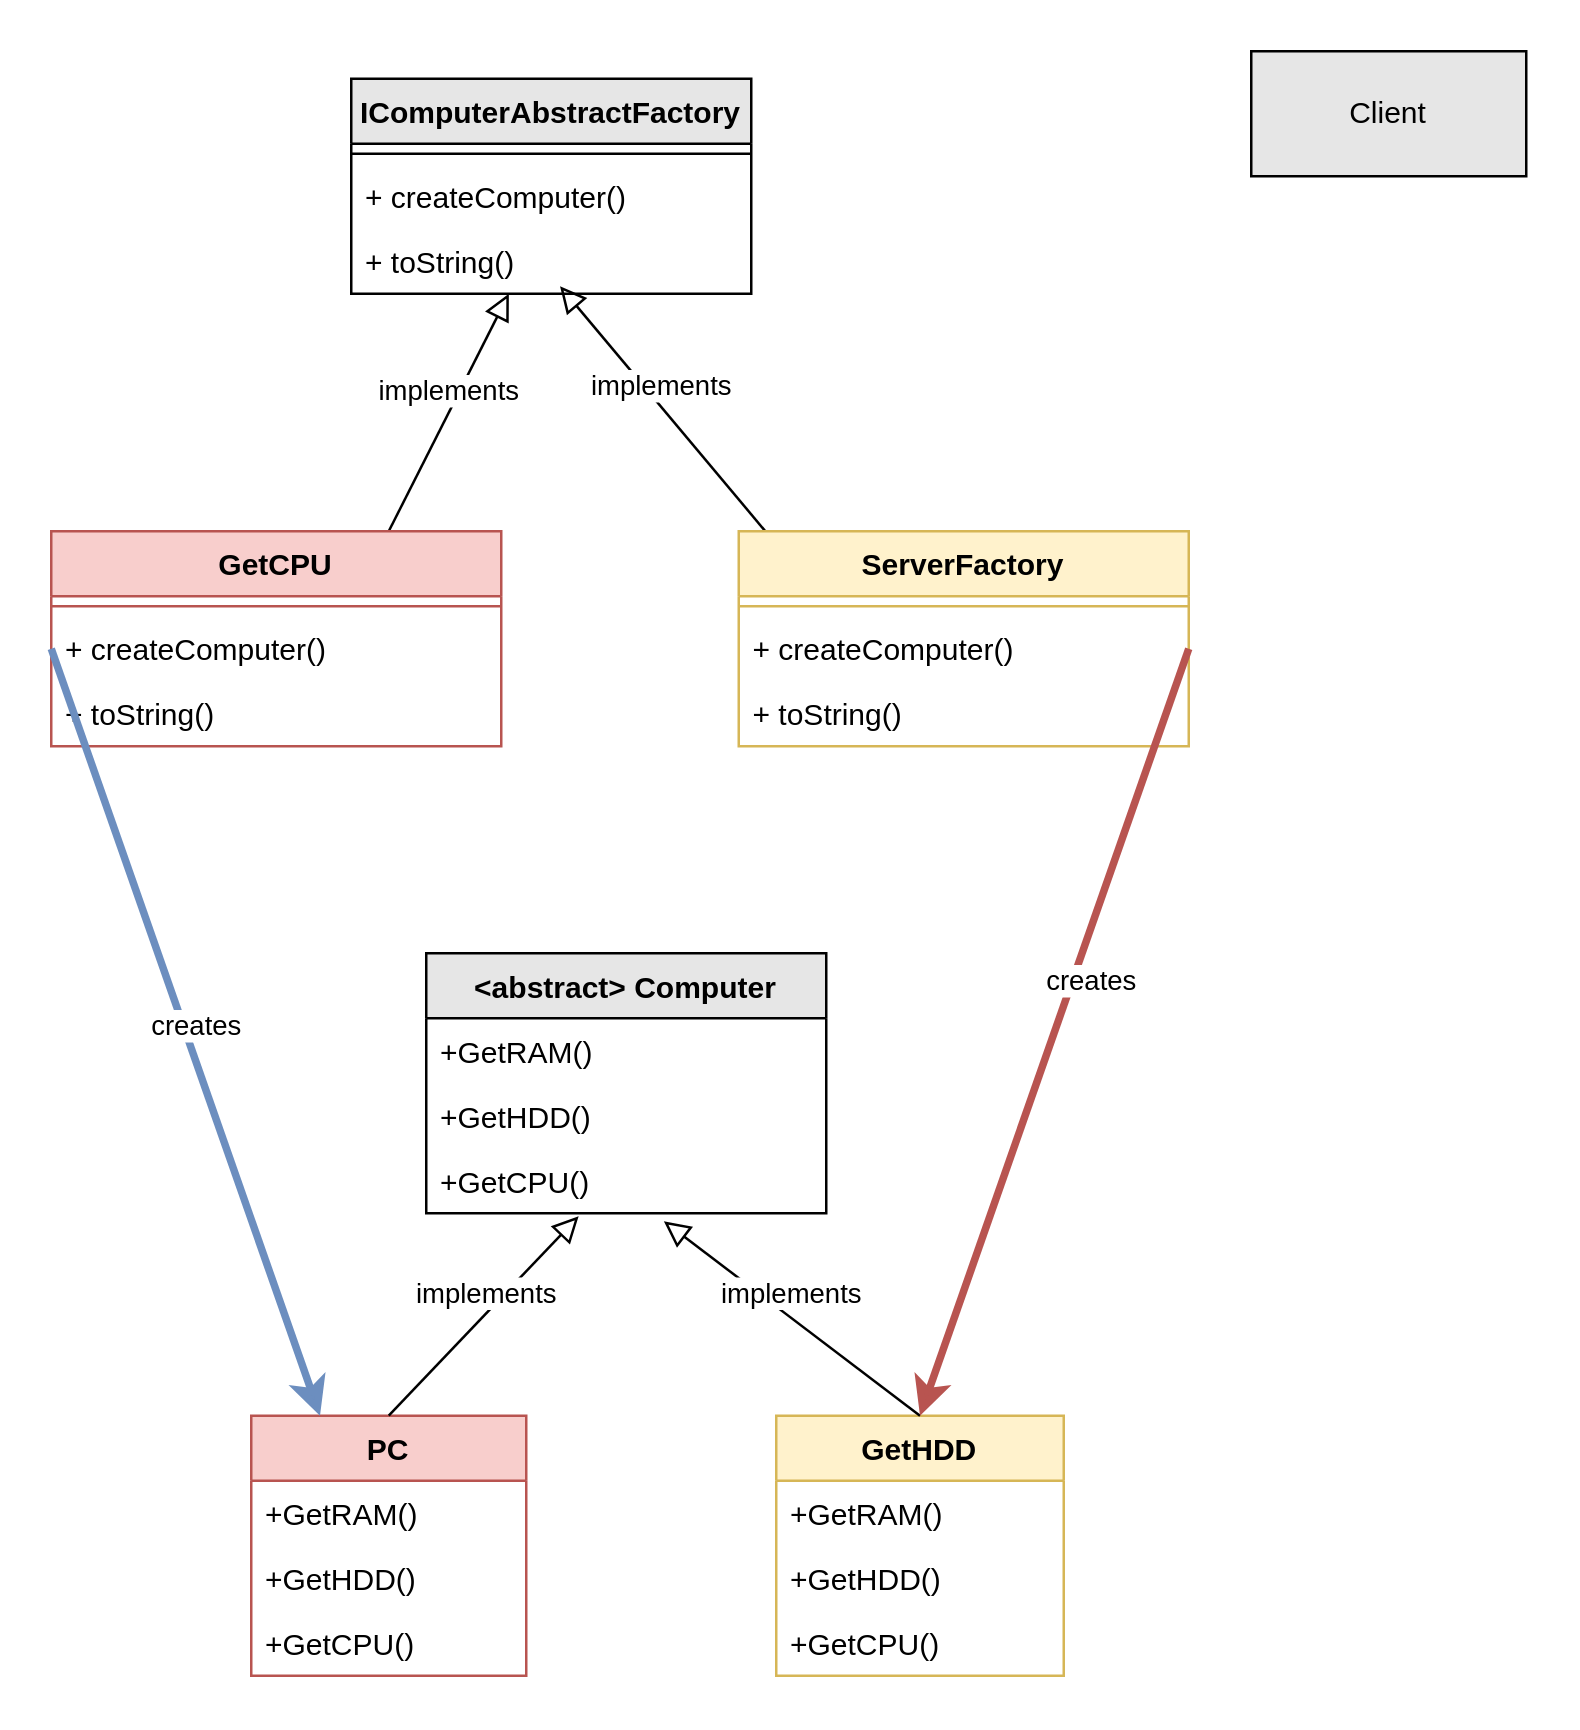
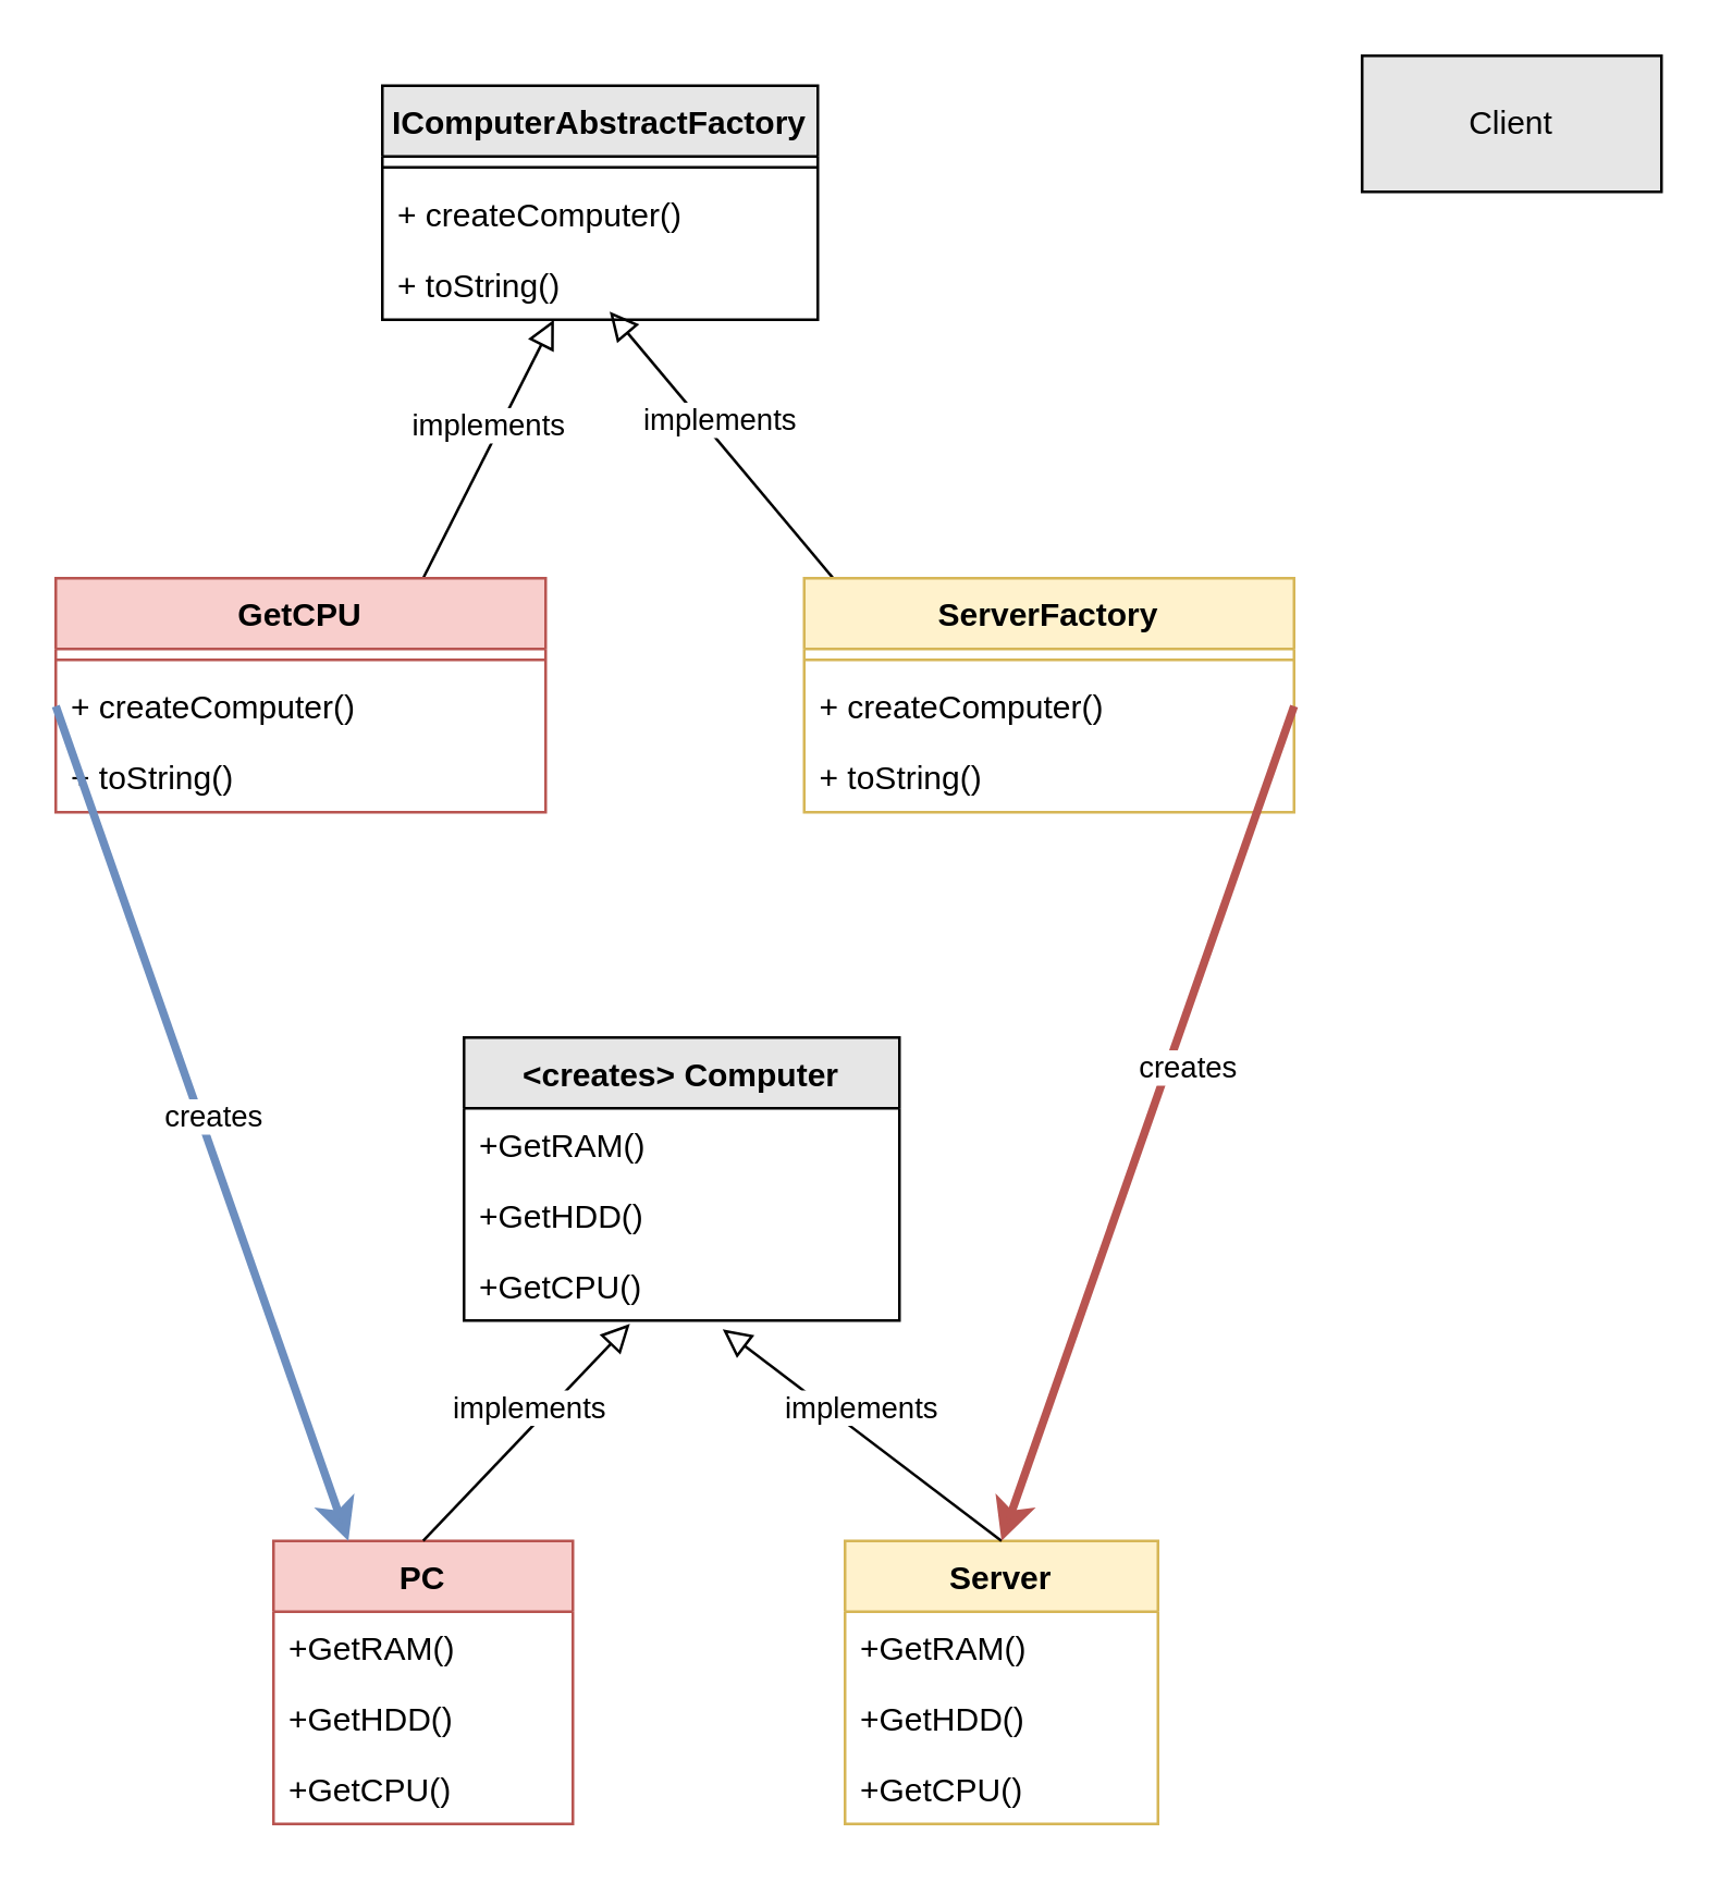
  <mxCell id="0" />
  <mxCell id="1" parent="0" />
  <mxCell id="2" value="IComputerAbstractFactory" style="swimlane;fontStyle=1;align=center;verticalAlign=top;childLayout=stackLayout;horizontal=1;startSize=26;horizontalStack=0;resizeParent=1;resizeParentMax=0;resizeLast=0;collapsible=1;marginBottom=0;whiteSpace=wrap;html=1;fillColor=#E6E6E6;" vertex="1" parent="1"><mxGeometry x="140" y="31" width="160" height="86" as="geometry" /></mxCell>
  <mxCell id="3" value="" style="line;strokeWidth=1;fillColor=none;align=left;verticalAlign=middle;spacingTop=-1;spacingLeft=3;spacingRight=3;rotatable=0;labelPosition=right;points=[];portConstraint=eastwest;strokeColor=inherit;" vertex="1" parent="2"><mxGeometry y="26" width="160" height="8" as="geometry" /></mxCell>
  <mxCell id="4" value="+ createComputer()" style="text;strokeColor=none;fillColor=none;align=left;verticalAlign=top;spacingLeft=4;spacingRight=4;overflow=hidden;rotatable=0;points=[[0,0.5],[1,0.5]];portConstraint=eastwest;whiteSpace=wrap;html=1;" vertex="1" parent="2"><mxGeometry y="34" width="160" height="26" as="geometry" /></mxCell>
  <mxCell id="5" value="+ toString()" style="text;strokeColor=none;fillColor=none;align=left;verticalAlign=top;spacingLeft=4;spacingRight=4;overflow=hidden;rotatable=0;points=[[0,0.5],[1,0.5]];portConstraint=eastwest;whiteSpace=wrap;html=1;" vertex="1" parent="2"><mxGeometry y="60" width="160" height="26" as="geometry" /></mxCell>
  <mxCell id="6" value="implements" style="html=1;verticalAlign=bottom;endArrow=block;endSize=8;curved=0;rounded=0;exitX=0.75;exitY=0;exitDx=0;exitDy=0;endFill=0;entryX=0.394;entryY=1;entryDx=0;entryDy=0;entryPerimeter=0;" edge="1" parent="1" target="5" source="13"><mxGeometry relative="1" as="geometry"><mxPoint x="170" y="251" as="sourcePoint" /><mxPoint x="200" y="121" as="targetPoint" /></mxGeometry></mxCell>
  <mxCell id="7" value="implements" style="html=1;verticalAlign=bottom;endArrow=block;endSize=8;curved=0;rounded=0;exitX=0.058;exitY=-0.003;exitDx=0;exitDy=0;endFill=0;exitPerimeter=0;entryX=0.522;entryY=0.885;entryDx=0;entryDy=0;entryPerimeter=0;" edge="1" parent="1" source="8" target="5"><mxGeometry relative="1" as="geometry"><mxPoint x="120" y="171" as="sourcePoint" /><mxPoint x="210" y="121" as="targetPoint" /></mxGeometry></mxCell>
  <mxCell id="8" value="ServerFactory" style="swimlane;fontStyle=1;align=center;verticalAlign=top;childLayout=stackLayout;horizontal=1;startSize=26;horizontalStack=0;resizeParent=1;resizeParentMax=0;resizeLast=0;collapsible=1;marginBottom=0;whiteSpace=wrap;html=1;fillColor=#fff2cc;strokeColor=#d6b656;" vertex="1" parent="1"><mxGeometry x="295" y="212" width="180" height="86" as="geometry" /></mxCell>
  <mxCell id="9" value="" style="line;strokeWidth=1;fillColor=none;align=left;verticalAlign=middle;spacingTop=-1;spacingLeft=3;spacingRight=3;rotatable=0;labelPosition=right;points=[];portConstraint=eastwest;strokeColor=inherit;" vertex="1" parent="8"><mxGeometry y="26" width="180" height="8" as="geometry" /></mxCell>
  <mxCell id="10" value="+ createComputer()" style="text;strokeColor=none;fillColor=none;align=left;verticalAlign=top;spacingLeft=4;spacingRight=4;overflow=hidden;rotatable=0;points=[[0,0.5],[1,0.5]];portConstraint=eastwest;whiteSpace=wrap;html=1;" vertex="1" parent="8"><mxGeometry y="34" width="180" height="26" as="geometry" /></mxCell>
  <mxCell id="11" value="+ toString()" style="text;strokeColor=none;fillColor=none;align=left;verticalAlign=top;spacingLeft=4;spacingRight=4;overflow=hidden;rotatable=0;points=[[0,0.5],[1,0.5]];portConstraint=eastwest;whiteSpace=wrap;html=1;" vertex="1" parent="8"><mxGeometry y="60" width="180" height="26" as="geometry" /></mxCell>
  <mxCell id="12" value="Client" style="html=1;whiteSpace=wrap;fillColor=#e6e6e6;" vertex="1" parent="1"><mxGeometry x="500" y="20" width="110" height="50" as="geometry" /></mxCell>
  <mxCell id="13" value="GetCPU" style="swimlane;fontStyle=1;align=center;verticalAlign=top;childLayout=stackLayout;horizontal=1;startSize=26;horizontalStack=0;resizeParent=1;resizeParentMax=0;resizeLast=0;collapsible=1;marginBottom=0;whiteSpace=wrap;html=1;fillColor=#f8cecc;strokeColor=#b85450;" vertex="1" parent="1"><mxGeometry x="20" y="212" width="180" height="86" as="geometry" /></mxCell>
  <mxCell id="14" value="" style="line;strokeWidth=1;fillColor=none;align=left;verticalAlign=middle;spacingTop=-1;spacingLeft=3;spacingRight=3;rotatable=0;labelPosition=right;points=[];portConstraint=eastwest;strokeColor=inherit;" vertex="1" parent="13"><mxGeometry y="26" width="180" height="8" as="geometry" /></mxCell>
  <mxCell id="15" value="+ createComputer()" style="text;strokeColor=none;fillColor=none;align=left;verticalAlign=top;spacingLeft=4;spacingRight=4;overflow=hidden;rotatable=0;points=[[0,0.5],[1,0.5]];portConstraint=eastwest;whiteSpace=wrap;html=1;" vertex="1" parent="13"><mxGeometry y="34" width="180" height="26" as="geometry" /></mxCell>
  <mxCell id="16" value="+ toString()" style="text;strokeColor=none;fillColor=none;align=left;verticalAlign=top;spacingLeft=4;spacingRight=4;overflow=hidden;rotatable=0;points=[[0,0.5],[1,0.5]];portConstraint=eastwest;whiteSpace=wrap;html=1;" vertex="1" parent="13"><mxGeometry y="60" width="180" height="26" as="geometry" /></mxCell>
- <mxCell id="17" value="&amp;lt;abstract&amp;gt; Computer" style="swimlane;fontStyle=1;align=center;verticalAlign=top;childLayout=stackLayout;horizontal=1;startSize=26;horizontalStack=0;resizeParent=1;resizeParentMax=0;resizeLast=0;collapsible=1;marginBottom=0;whiteSpace=wrap;html=1;fillColor=#E6E6E6;" vertex="1" parent="1"><mxGeometry x="170" y="380.77" width="160" height="104" as="geometry" /></mxCell>
+ <mxCell id="17" value="&amp;lt;creates&amp;gt; Computer" style="swimlane;fontStyle=1;align=center;verticalAlign=top;childLayout=stackLayout;horizontal=1;startSize=26;horizontalStack=0;resizeParent=1;resizeParentMax=0;resizeLast=0;collapsible=1;marginBottom=0;whiteSpace=wrap;html=1;fillColor=#E6E6E6;" vertex="1" parent="1"><mxGeometry x="170" y="380.77" width="160" height="104" as="geometry" /></mxCell>
  <mxCell id="18" value="+GetRAM()" style="text;strokeColor=none;fillColor=none;align=left;verticalAlign=top;spacingLeft=4;spacingRight=4;overflow=hidden;rotatable=0;points=[[0,0.5],[1,0.5]];portConstraint=eastwest;whiteSpace=wrap;html=1;" vertex="1" parent="17"><mxGeometry y="26" width="160" height="26" as="geometry" /></mxCell>
  <mxCell id="19" value="+GetHDD()" style="text;strokeColor=none;fillColor=none;align=left;verticalAlign=top;spacingLeft=4;spacingRight=4;overflow=hidden;rotatable=0;points=[[0,0.5],[1,0.5]];portConstraint=eastwest;whiteSpace=wrap;html=1;" vertex="1" parent="17"><mxGeometry y="52" width="160" height="26" as="geometry" /></mxCell>
  <mxCell id="20" value="+GetCPU()" style="text;strokeColor=none;fillColor=none;align=left;verticalAlign=top;spacingLeft=4;spacingRight=4;overflow=hidden;rotatable=0;points=[[0,0.5],[1,0.5]];portConstraint=eastwest;whiteSpace=wrap;html=1;" vertex="1" parent="17"><mxGeometry y="78" width="160" height="26" as="geometry" /></mxCell>
  <mxCell id="21" value="PC" style="swimlane;fontStyle=1;align=center;verticalAlign=top;childLayout=stackLayout;horizontal=1;startSize=26;horizontalStack=0;resizeParent=1;resizeParentMax=0;resizeLast=0;collapsible=1;marginBottom=0;whiteSpace=wrap;html=1;fillColor=#f8cecc;strokeColor=#b85450;" vertex="1" parent="1"><mxGeometry x="100" y="565.77" width="110" height="104" as="geometry" /></mxCell>
  <mxCell id="22" value="+GetRAM()" style="text;strokeColor=none;fillColor=none;align=left;verticalAlign=top;spacingLeft=4;spacingRight=4;overflow=hidden;rotatable=0;points=[[0,0.5],[1,0.5]];portConstraint=eastwest;whiteSpace=wrap;html=1;" vertex="1" parent="21"><mxGeometry y="26" width="110" height="26" as="geometry" /></mxCell>
  <mxCell id="23" value="+GetHDD()" style="text;strokeColor=none;fillColor=none;align=left;verticalAlign=top;spacingLeft=4;spacingRight=4;overflow=hidden;rotatable=0;points=[[0,0.5],[1,0.5]];portConstraint=eastwest;whiteSpace=wrap;html=1;" vertex="1" parent="21"><mxGeometry y="52" width="110" height="26" as="geometry" /></mxCell>
  <mxCell id="24" value="+GetCPU()" style="text;strokeColor=none;fillColor=none;align=left;verticalAlign=top;spacingLeft=4;spacingRight=4;overflow=hidden;rotatable=0;points=[[0,0.5],[1,0.5]];portConstraint=eastwest;whiteSpace=wrap;html=1;" vertex="1" parent="21"><mxGeometry y="78" width="110" height="26" as="geometry" /></mxCell>
- <mxCell id="25" value="GetHDD" style="swimlane;fontStyle=1;align=center;verticalAlign=top;childLayout=stackLayout;horizontal=1;startSize=26;horizontalStack=0;resizeParent=1;resizeParentMax=0;resizeLast=0;collapsible=1;marginBottom=0;whiteSpace=wrap;html=1;fillColor=#fff2cc;strokeColor=#d6b656;" vertex="1" parent="1"><mxGeometry x="310" y="565.77" width="115" height="104" as="geometry" /></mxCell>
+ <mxCell id="25" value="Server" style="swimlane;fontStyle=1;align=center;verticalAlign=top;childLayout=stackLayout;horizontal=1;startSize=26;horizontalStack=0;resizeParent=1;resizeParentMax=0;resizeLast=0;collapsible=1;marginBottom=0;whiteSpace=wrap;html=1;fillColor=#fff2cc;strokeColor=#d6b656;" vertex="1" parent="1"><mxGeometry x="310" y="565.77" width="115" height="104" as="geometry" /></mxCell>
  <mxCell id="26" value="+GetRAM()" style="text;strokeColor=none;fillColor=none;align=left;verticalAlign=top;spacingLeft=4;spacingRight=4;overflow=hidden;rotatable=0;points=[[0,0.5],[1,0.5]];portConstraint=eastwest;whiteSpace=wrap;html=1;" vertex="1" parent="25"><mxGeometry y="26" width="115" height="26" as="geometry" /></mxCell>
  <mxCell id="27" value="+GetHDD()" style="text;strokeColor=none;fillColor=none;align=left;verticalAlign=top;spacingLeft=4;spacingRight=4;overflow=hidden;rotatable=0;points=[[0,0.5],[1,0.5]];portConstraint=eastwest;whiteSpace=wrap;html=1;" vertex="1" parent="25"><mxGeometry y="52" width="115" height="26" as="geometry" /></mxCell>
  <mxCell id="28" value="+GetCPU()" style="text;strokeColor=none;fillColor=none;align=left;verticalAlign=top;spacingLeft=4;spacingRight=4;overflow=hidden;rotatable=0;points=[[0,0.5],[1,0.5]];portConstraint=eastwest;whiteSpace=wrap;html=1;" vertex="1" parent="25"><mxGeometry y="78" width="115" height="26" as="geometry" /></mxCell>
  <mxCell id="29" value="implements" style="html=1;verticalAlign=bottom;endArrow=block;endSize=8;curved=0;rounded=0;exitX=0.5;exitY=0;exitDx=0;exitDy=0;endFill=0;entryX=0.594;entryY=1.124;entryDx=0;entryDy=0;entryPerimeter=0;" edge="1" parent="1" source="25" target="20"><mxGeometry x="0.008" y="-1" relative="1" as="geometry"><mxPoint x="520" y="465.77" as="sourcePoint" /><mxPoint x="268.08" y="506.5" as="targetPoint" /><mxPoint as="offset" /></mxGeometry></mxCell>
  <mxCell id="30" value="implements" style="html=1;verticalAlign=bottom;endArrow=block;endSize=8;curved=0;rounded=0;exitX=0.5;exitY=0;exitDx=0;exitDy=0;endFill=0;entryX=0.381;entryY=1.047;entryDx=0;entryDy=0;entryPerimeter=0;" edge="1" parent="1" source="21" target="20"><mxGeometry x="0.008" y="-1" relative="1" as="geometry"><mxPoint x="370" y="515.77" as="sourcePoint" /><mxPoint x="230" y="505" as="targetPoint" /><mxPoint as="offset" /></mxGeometry></mxCell>
  <mxCell id="31" style="rounded=0;orthogonalLoop=1;jettySize=auto;html=1;entryX=0.25;entryY=0;entryDx=0;entryDy=0;fillColor=#dae8fc;strokeColor=#6c8ebf;strokeWidth=3;exitX=0;exitY=0.5;exitDx=0;exitDy=0;" edge="1" parent="1" source="15" target="21"><mxGeometry relative="1" as="geometry" /></mxCell>
  <mxCell id="32" value="creates" style="edgeLabel;html=1;align=center;verticalAlign=middle;resizable=0;points=[];" vertex="1" connectable="0" parent="31"><mxGeometry x="-0.007" y="3" relative="1" as="geometry"><mxPoint x="1" as="offset" /></mxGeometry></mxCell>
  <mxCell id="33" style="rounded=0;orthogonalLoop=1;jettySize=auto;html=1;entryX=0.5;entryY=0;entryDx=0;entryDy=0;fillColor=#f8cecc;strokeColor=#b85450;strokeWidth=3;exitX=1;exitY=0.5;exitDx=0;exitDy=0;" edge="1" parent="1" source="10" target="25"><mxGeometry relative="1" as="geometry" /></mxCell>
  <mxCell id="34" value="creates" style="edgeLabel;html=1;align=center;verticalAlign=middle;resizable=0;points=[];" vertex="1" connectable="0" parent="33"><mxGeometry x="0.093" y="-1" relative="1" as="geometry"><mxPoint x="20" y="-35" as="offset" /></mxGeometry></mxCell>
